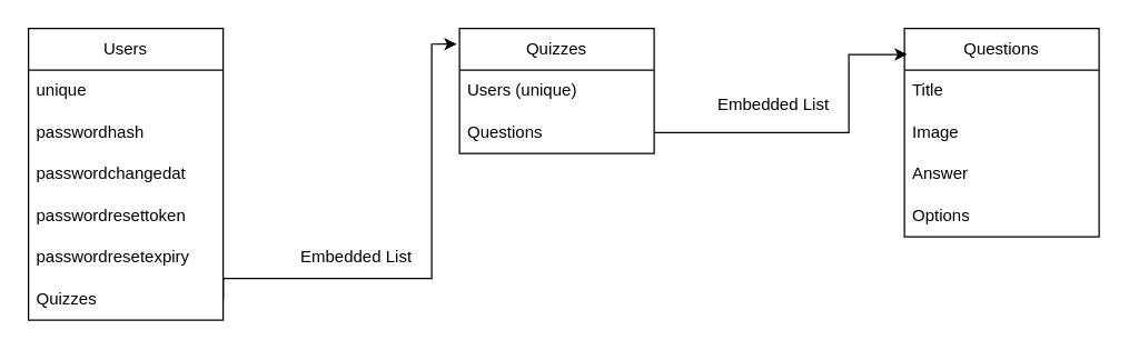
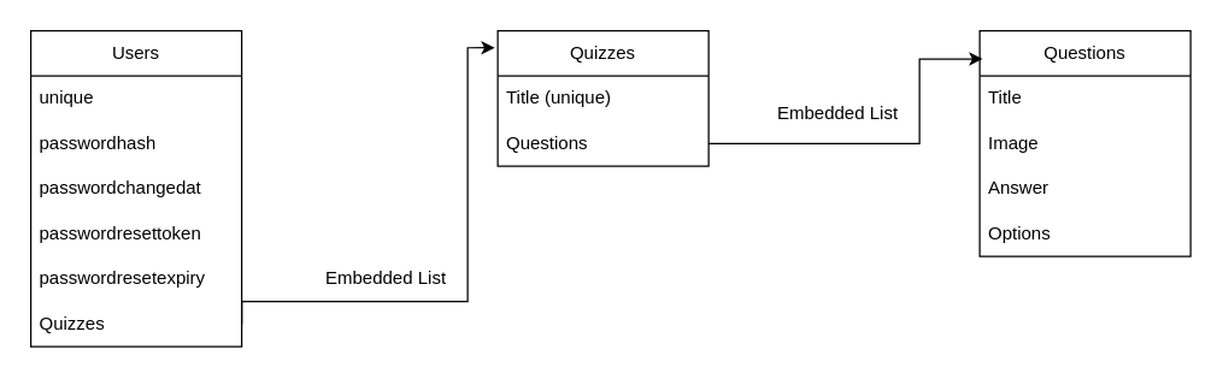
  <mxCell id="0" />
  <mxCell id="1" parent="0" />
  <mxCell id="2" value="Users" style="swimlane;fontStyle=0;childLayout=stackLayout;horizontal=1;startSize=30;horizontalStack=0;resizeParent=1;resizeParentMax=0;resizeLast=0;collapsible=1;marginBottom=0;whiteSpace=wrap;html=1;" vertex="1" parent="1"><mxGeometry x="20" y="20" width="140" height="210" as="geometry" /></mxCell>
  <mxCell id="3" value="unique" style="text;strokeColor=none;fillColor=none;align=left;verticalAlign=middle;spacingLeft=4;spacingRight=4;overflow=hidden;points=[[0,0.5],[1,0.5]];portConstraint=eastwest;rotatable=0;whiteSpace=wrap;html=1;" vertex="1" parent="2"><mxGeometry y="30" width="140" height="30" as="geometry" /></mxCell>
  <mxCell id="4" value="passwordhash" style="text;strokeColor=none;fillColor=none;align=left;verticalAlign=middle;spacingLeft=4;spacingRight=4;overflow=hidden;points=[[0,0.5],[1,0.5]];portConstraint=eastwest;rotatable=0;whiteSpace=wrap;html=1;" vertex="1" parent="2"><mxGeometry y="60" width="140" height="30" as="geometry" /></mxCell>
  <mxCell id="5" value="passwordchangedat&lt;span style=&quot;white-space: pre;&quot;&gt;&#09;&lt;/span&gt;" style="text;strokeColor=none;fillColor=none;align=left;verticalAlign=middle;spacingLeft=4;spacingRight=4;overflow=hidden;points=[[0,0.5],[1,0.5]];portConstraint=eastwest;rotatable=0;whiteSpace=wrap;html=1;" vertex="1" parent="2"><mxGeometry y="90" width="140" height="30" as="geometry" /></mxCell>
  <mxCell id="6" value="passwordresettoken&lt;span style=&quot;white-space: pre;&quot;&gt;&#09;&lt;/span&gt;" style="text;strokeColor=none;fillColor=none;align=left;verticalAlign=middle;spacingLeft=4;spacingRight=4;overflow=hidden;points=[[0,0.5],[1,0.5]];portConstraint=eastwest;rotatable=0;whiteSpace=wrap;html=1;" vertex="1" parent="2"><mxGeometry y="120" width="140" height="30" as="geometry" /></mxCell>
  <mxCell id="7" value="passwordresetexpiry" style="text;strokeColor=none;fillColor=none;align=left;verticalAlign=middle;spacingLeft=4;spacingRight=4;overflow=hidden;points=[[0,0.5],[1,0.5]];portConstraint=eastwest;rotatable=0;whiteSpace=wrap;html=1;" vertex="1" parent="2"><mxGeometry y="150" width="140" height="30" as="geometry" /></mxCell>
  <mxCell id="8" value="Quizzes" style="text;strokeColor=none;fillColor=none;align=left;verticalAlign=middle;spacingLeft=4;spacingRight=4;overflow=hidden;points=[[0,0.5],[1,0.5]];portConstraint=eastwest;rotatable=0;whiteSpace=wrap;html=1;" vertex="1" parent="2"><mxGeometry y="180" width="140" height="30" as="geometry" /></mxCell>
  <mxCell id="9" value="Quizzes" style="swimlane;fontStyle=0;childLayout=stackLayout;horizontal=1;startSize=30;horizontalStack=0;resizeParent=1;resizeParentMax=0;resizeLast=0;collapsible=1;marginBottom=0;whiteSpace=wrap;html=1;" vertex="1" parent="1"><mxGeometry x="330" y="20" width="140" height="90" as="geometry" /></mxCell>
- <mxCell id="10" value="Users (unique)" style="text;strokeColor=none;fillColor=none;align=left;verticalAlign=middle;spacingLeft=4;spacingRight=4;overflow=hidden;points=[[0,0.5],[1,0.5]];portConstraint=eastwest;rotatable=0;whiteSpace=wrap;html=1;" vertex="1" parent="9"><mxGeometry y="30" width="140" height="30" as="geometry" /></mxCell>
+ <mxCell id="10" value="Title (unique)" style="text;strokeColor=none;fillColor=none;align=left;verticalAlign=middle;spacingLeft=4;spacingRight=4;overflow=hidden;points=[[0,0.5],[1,0.5]];portConstraint=eastwest;rotatable=0;whiteSpace=wrap;html=1;" vertex="1" parent="9"><mxGeometry y="30" width="140" height="30" as="geometry" /></mxCell>
  <mxCell id="11" value="Questions" style="text;strokeColor=none;fillColor=none;align=left;verticalAlign=middle;spacingLeft=4;spacingRight=4;overflow=hidden;points=[[0,0.5],[1,0.5]];portConstraint=eastwest;rotatable=0;whiteSpace=wrap;html=1;" vertex="1" parent="9"><mxGeometry y="60" width="140" height="30" as="geometry" /></mxCell>
  <mxCell id="12" style="edgeStyle=orthogonalEdgeStyle;rounded=0;orthogonalLoop=1;jettySize=auto;html=1;exitX=1;exitY=0.5;exitDx=0;exitDy=0;entryX=-0.014;entryY=0.125;entryDx=0;entryDy=0;entryPerimeter=0;" edge="1" parent="1" source="8" target="9"><mxGeometry relative="1" as="geometry"><Array as="points"><mxPoint x="160" y="200" /><mxPoint x="310" y="200" /><mxPoint x="310" y="31" /></Array></mxGeometry></mxCell>
  <mxCell id="13" value="Embedded List" style="text;strokeColor=none;fillColor=none;align=left;verticalAlign=middle;spacingLeft=4;spacingRight=4;overflow=hidden;points=[[0,0.5],[1,0.5]];portConstraint=eastwest;rotatable=0;whiteSpace=wrap;html=1;" vertex="1" parent="1"><mxGeometry x="210" y="170" width="100" height="30" as="geometry" /></mxCell>
  <mxCell id="14" value="Questions" style="swimlane;fontStyle=0;childLayout=stackLayout;horizontal=1;startSize=30;horizontalStack=0;resizeParent=1;resizeParentMax=0;resizeLast=0;collapsible=1;marginBottom=0;whiteSpace=wrap;html=1;" vertex="1" parent="1"><mxGeometry x="650" y="20" width="140" height="150" as="geometry" /></mxCell>
  <mxCell id="15" value="Title" style="text;strokeColor=none;fillColor=none;align=left;verticalAlign=middle;spacingLeft=4;spacingRight=4;overflow=hidden;points=[[0,0.5],[1,0.5]];portConstraint=eastwest;rotatable=0;whiteSpace=wrap;html=1;" vertex="1" parent="14"><mxGeometry y="30" width="140" height="30" as="geometry" /></mxCell>
  <mxCell id="16" value="Image" style="text;strokeColor=none;fillColor=none;align=left;verticalAlign=middle;spacingLeft=4;spacingRight=4;overflow=hidden;points=[[0,0.5],[1,0.5]];portConstraint=eastwest;rotatable=0;whiteSpace=wrap;html=1;" vertex="1" parent="14"><mxGeometry y="60" width="140" height="30" as="geometry" /></mxCell>
  <mxCell id="17" value="Answer" style="text;strokeColor=none;fillColor=none;align=left;verticalAlign=middle;spacingLeft=4;spacingRight=4;overflow=hidden;points=[[0,0.5],[1,0.5]];portConstraint=eastwest;rotatable=0;whiteSpace=wrap;html=1;" vertex="1" parent="14"><mxGeometry y="90" width="140" height="30" as="geometry" /></mxCell>
  <mxCell id="18" value="Options" style="text;strokeColor=none;fillColor=none;align=left;verticalAlign=middle;spacingLeft=4;spacingRight=4;overflow=hidden;points=[[0,0.5],[1,0.5]];portConstraint=eastwest;rotatable=0;whiteSpace=wrap;html=1;" vertex="1" parent="14"><mxGeometry y="120" width="140" height="30" as="geometry" /></mxCell>
  <mxCell id="19" style="edgeStyle=orthogonalEdgeStyle;rounded=0;orthogonalLoop=1;jettySize=auto;html=1;exitX=1;exitY=0.5;exitDx=0;exitDy=0;entryX=0.014;entryY=0.125;entryDx=0;entryDy=0;entryPerimeter=0;" edge="1" parent="1" source="11" target="14"><mxGeometry relative="1" as="geometry"><mxPoint x="780" y="275" as="targetPoint" /><Array as="points"><mxPoint x="610" y="95" /><mxPoint x="610" y="39" /></Array></mxGeometry></mxCell>
  <mxCell id="20" value="Embedded List" style="text;strokeColor=none;fillColor=none;align=left;verticalAlign=middle;spacingLeft=4;spacingRight=4;overflow=hidden;points=[[0,0.5],[1,0.5]];portConstraint=eastwest;rotatable=0;whiteSpace=wrap;html=1;" vertex="1" parent="1"><mxGeometry x="510" y="60" width="100" height="30" as="geometry" /></mxCell>
